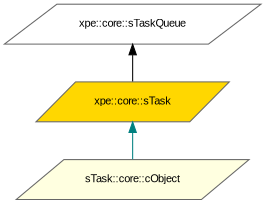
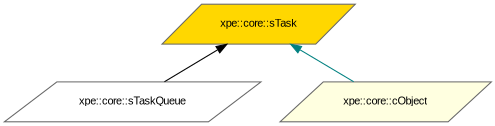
  digraph {
    fontname="Liberation Sans"
    node [color=gray40 fontname="Liberation Sans" fontsize=10 shape=parallelogram style=filled]
    edge [dir=back fontname="Liberation Sans" fontsize=10 labelfontname=Helvetica labelfontsize=10 style=solid]
    n1 [fillcolor=gold fontcolor=black height=0.2 label="xpe::core::sTask" width=0.4]
    n2 [fillcolor=white height=0.2 label="xpe::core::sTaskQueue" width=0.4]
-   n3 [fillcolor=lightyellow height=0.2 label="sTask::core::cObject" width=0.4]
-   n2 -> n1 [color=black]
+   n3 [fillcolor=lightyellow height=0.2 label="xpe::core::cObject" width=0.4]
+   n1 -> n2 [color=black]
    n1 -> n3 [color=teal]
  }
